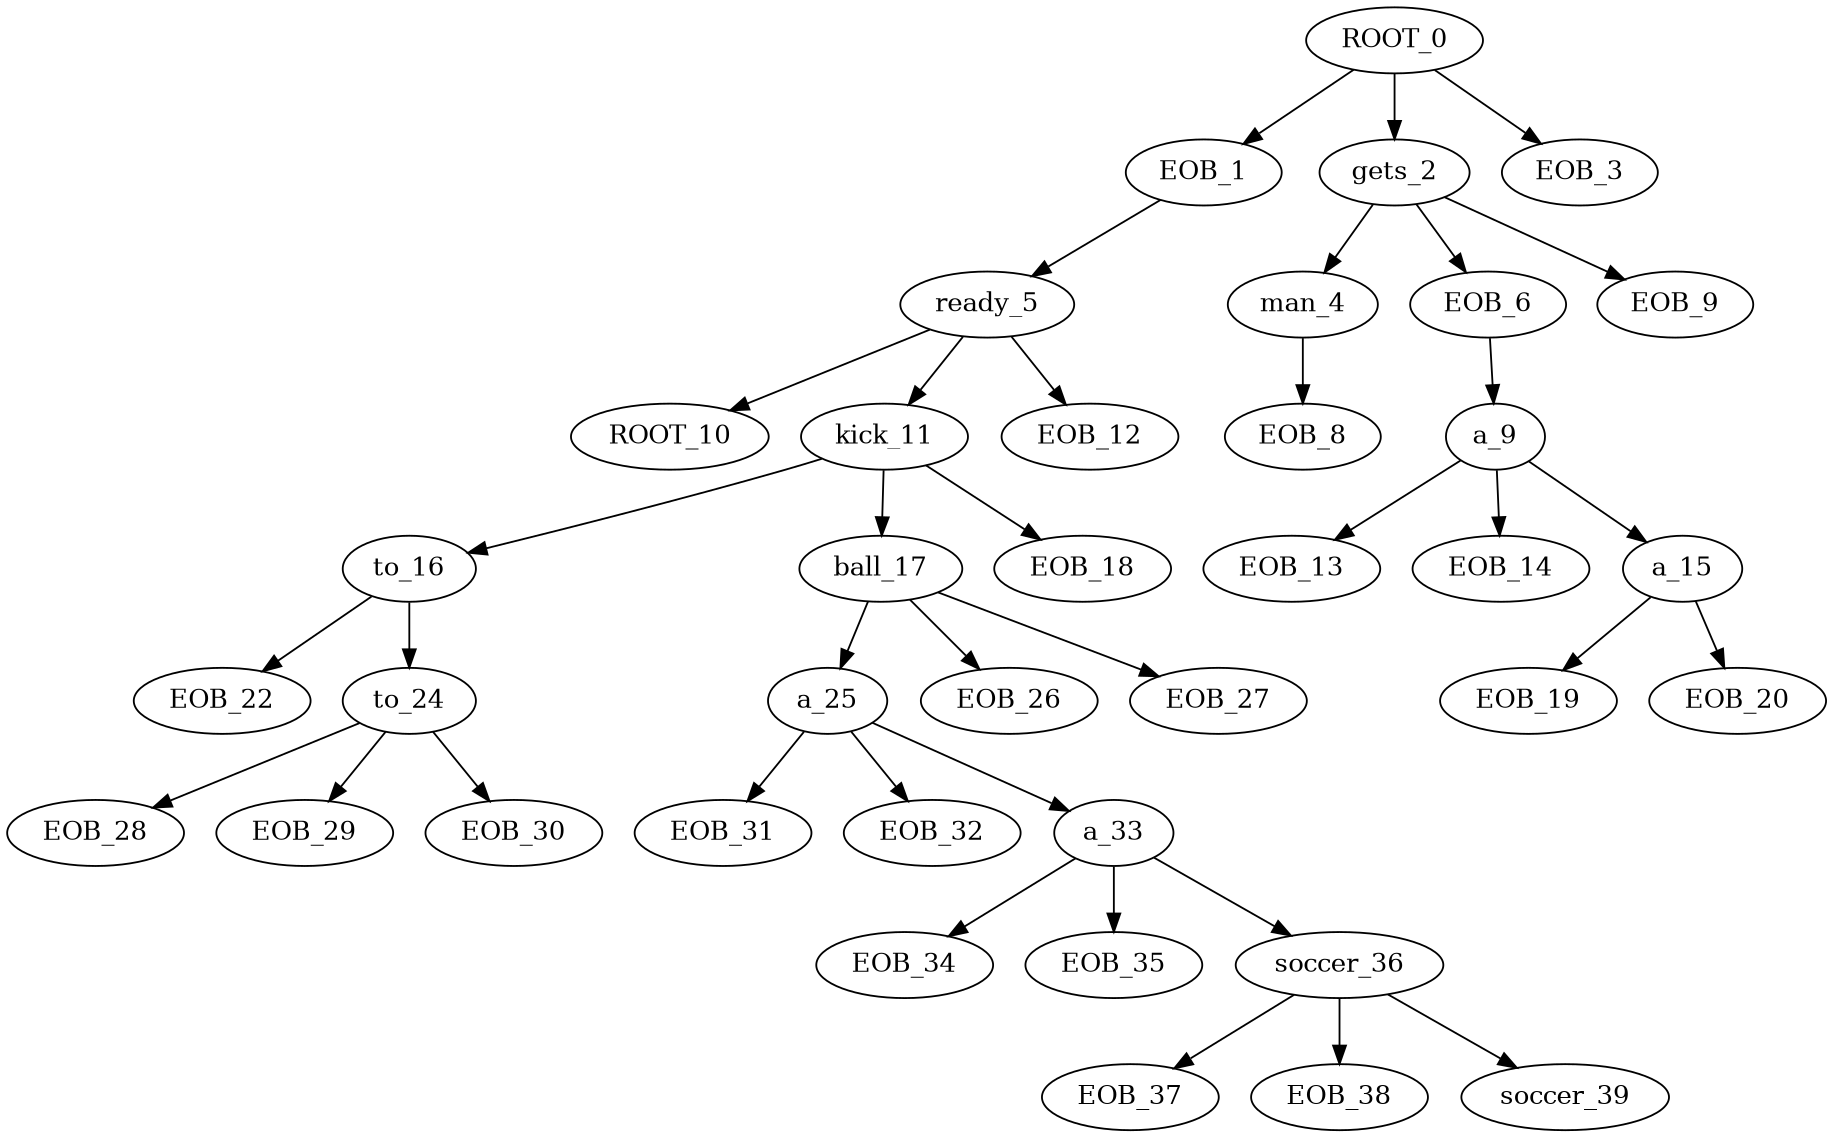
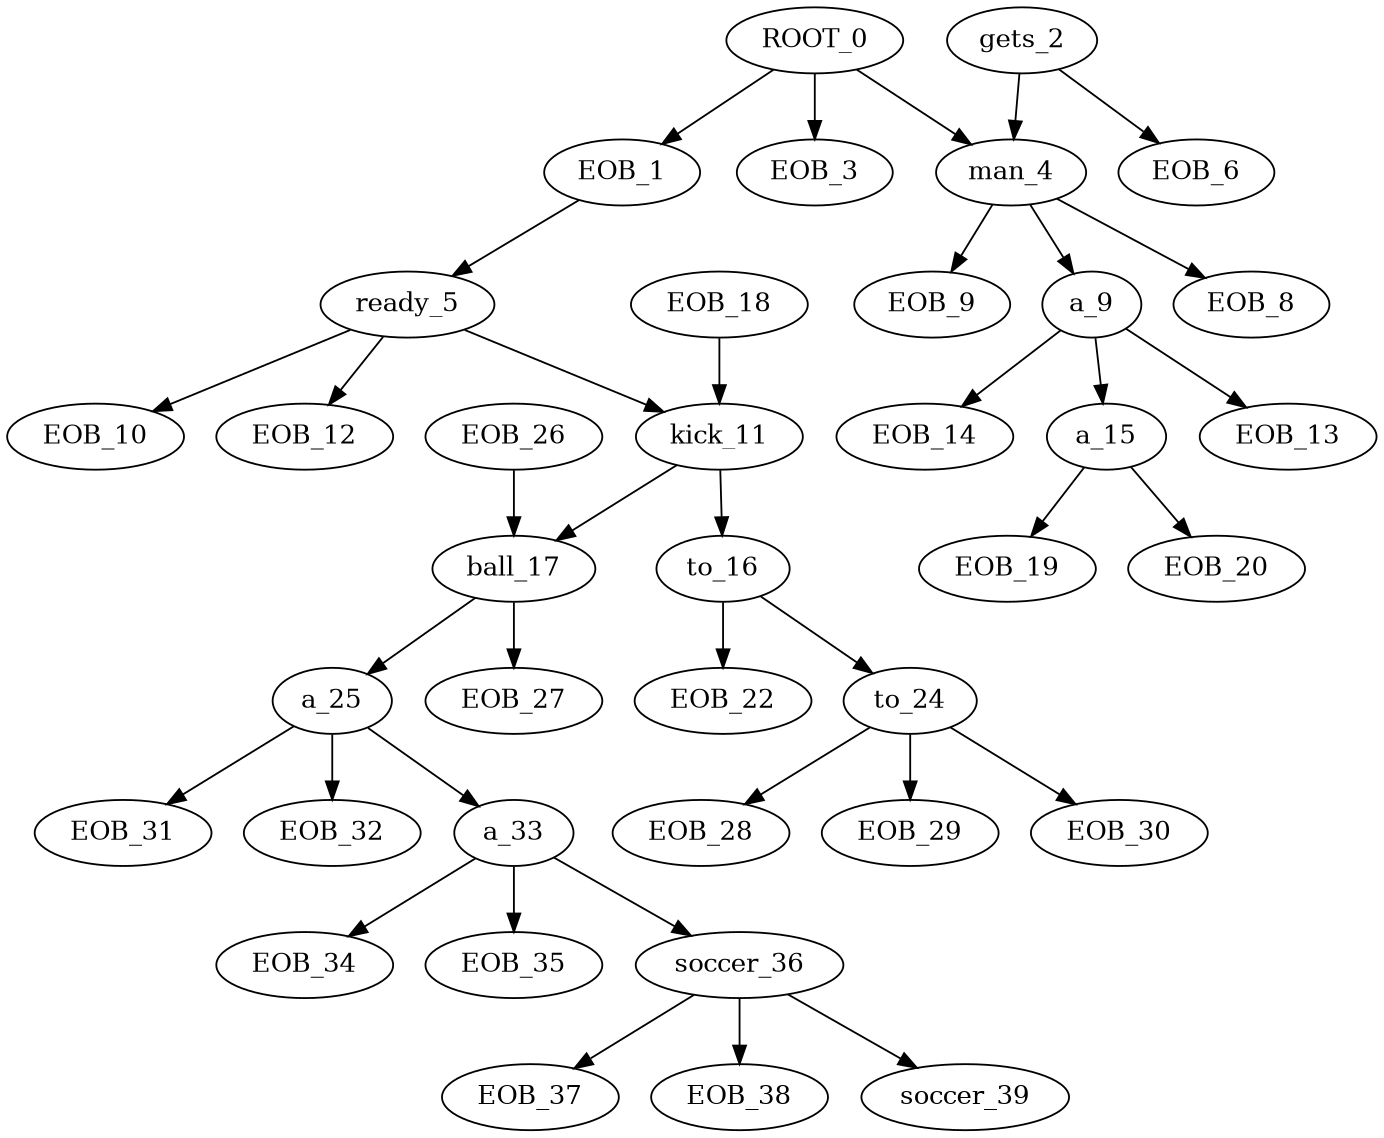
  strict digraph {
    ROOT_0
    EOB_1
    gets_2
    EOB_3
    ready_5
    man_4
    EOB_6
    n8 [label=a_9]
    EOB_8
    EOB_9
-   EOB_10 [label=ROOT_10]
+   EOB_10
    kick_11
    EOB_12
    EOB_13
    EOB_14
    a_15
    to_16
    ball_17
    EOB_18
    EOB_19
    EOB_20
    EOB_22
    to_24
    a_25
    EOB_26
    EOB_27
    EOB_28
    EOB_29
    EOB_30
    EOB_31
    EOB_32
    a_33
    EOB_34
    EOB_35
    soccer_36
    EOB_37
    EOB_38
    soccer_39
    ROOT_0 -> EOB_1
-   ROOT_0 -> gets_2
+   ROOT_0 -> man_4
    ROOT_0 -> EOB_3
    EOB_1 -> ready_5
    gets_2 -> man_4
    gets_2 -> EOB_6
    ready_5 -> EOB_10
    ready_5 -> kick_11
    ready_5 -> EOB_12
-   EOB_6 -> n8
+   man_4 -> n8
    man_4 -> EOB_8
-   gets_2 -> EOB_9
+   man_4 -> EOB_9
    n8 -> EOB_13
    n8 -> EOB_14
    n8 -> a_15
    kick_11 -> to_16
    kick_11 -> ball_17
-   kick_11 -> EOB_18
+   EOB_18 -> kick_11
    a_15 -> EOB_19
    a_15 -> EOB_20
    to_16 -> EOB_22
    to_16 -> to_24
    ball_17 -> a_25
-   ball_17 -> EOB_26
+   EOB_26 -> ball_17
    ball_17 -> EOB_27
    to_24 -> EOB_28
    to_24 -> EOB_29
    to_24 -> EOB_30
    a_25 -> EOB_31
    a_25 -> EOB_32
    a_25 -> a_33
    a_33 -> EOB_34
    a_33 -> EOB_35
    a_33 -> soccer_36
    soccer_36 -> EOB_37
    soccer_36 -> EOB_38
    soccer_36 -> soccer_39
  }
